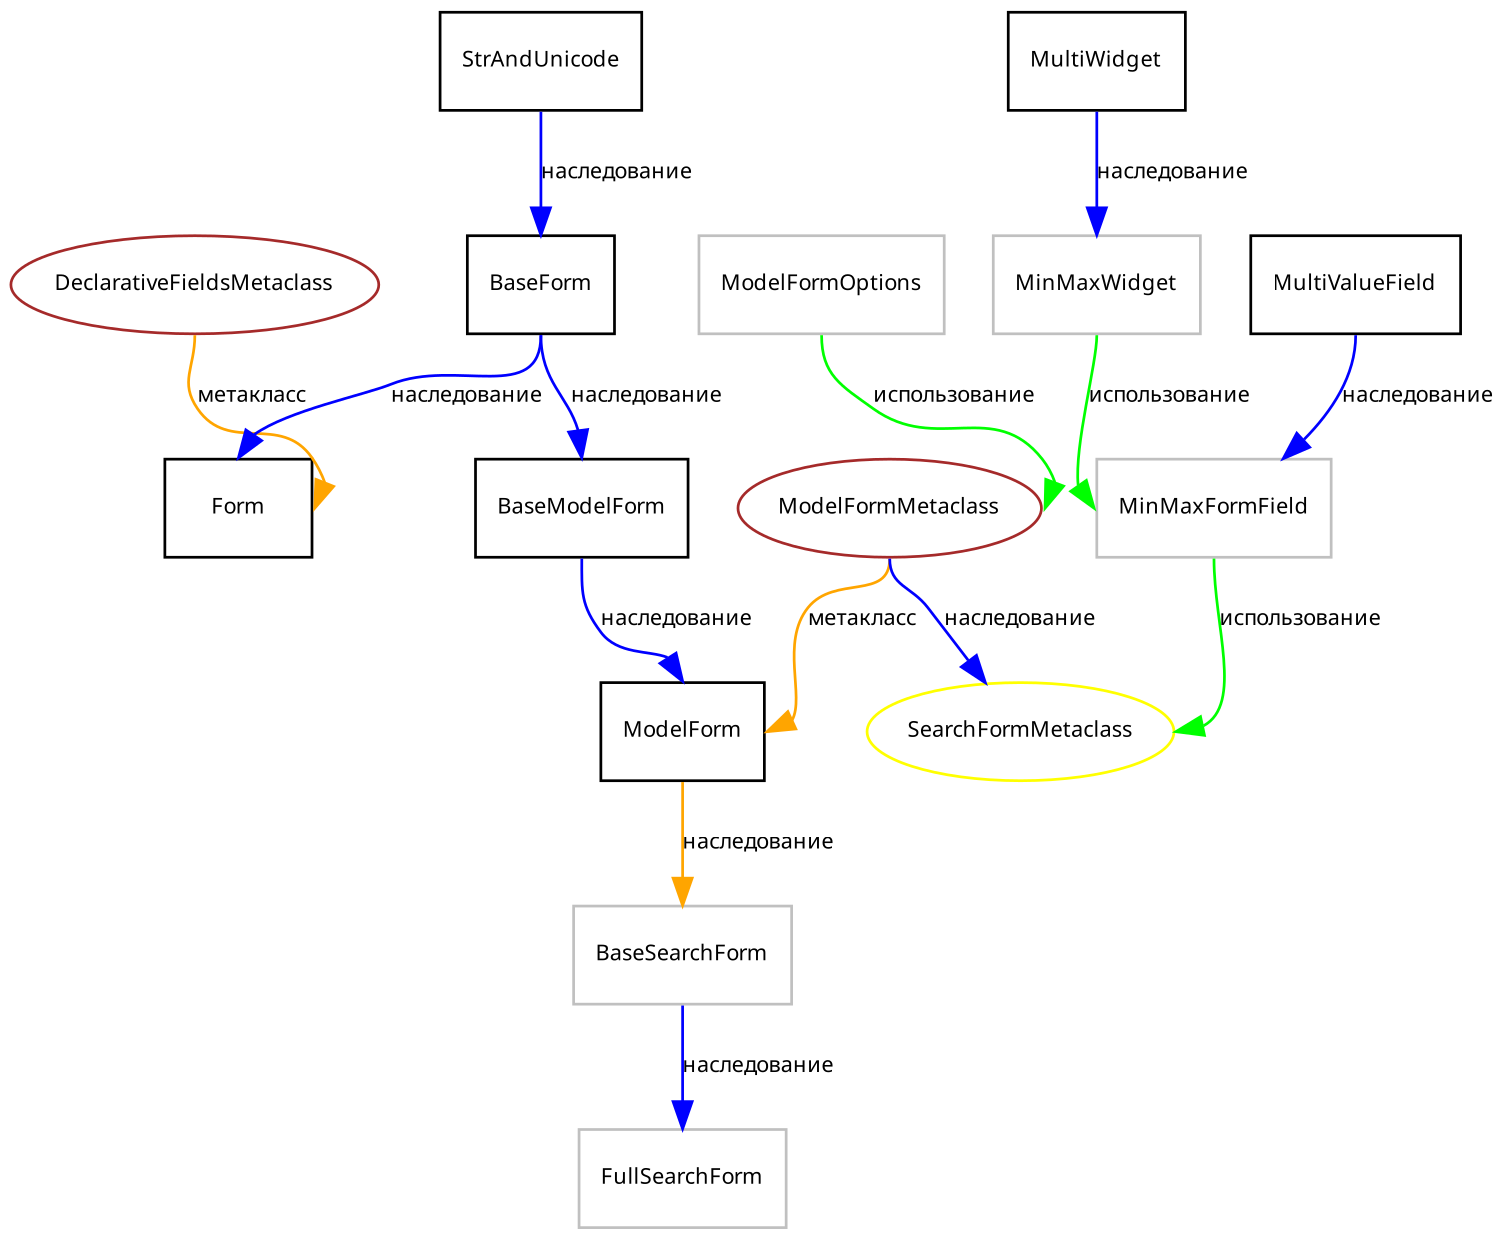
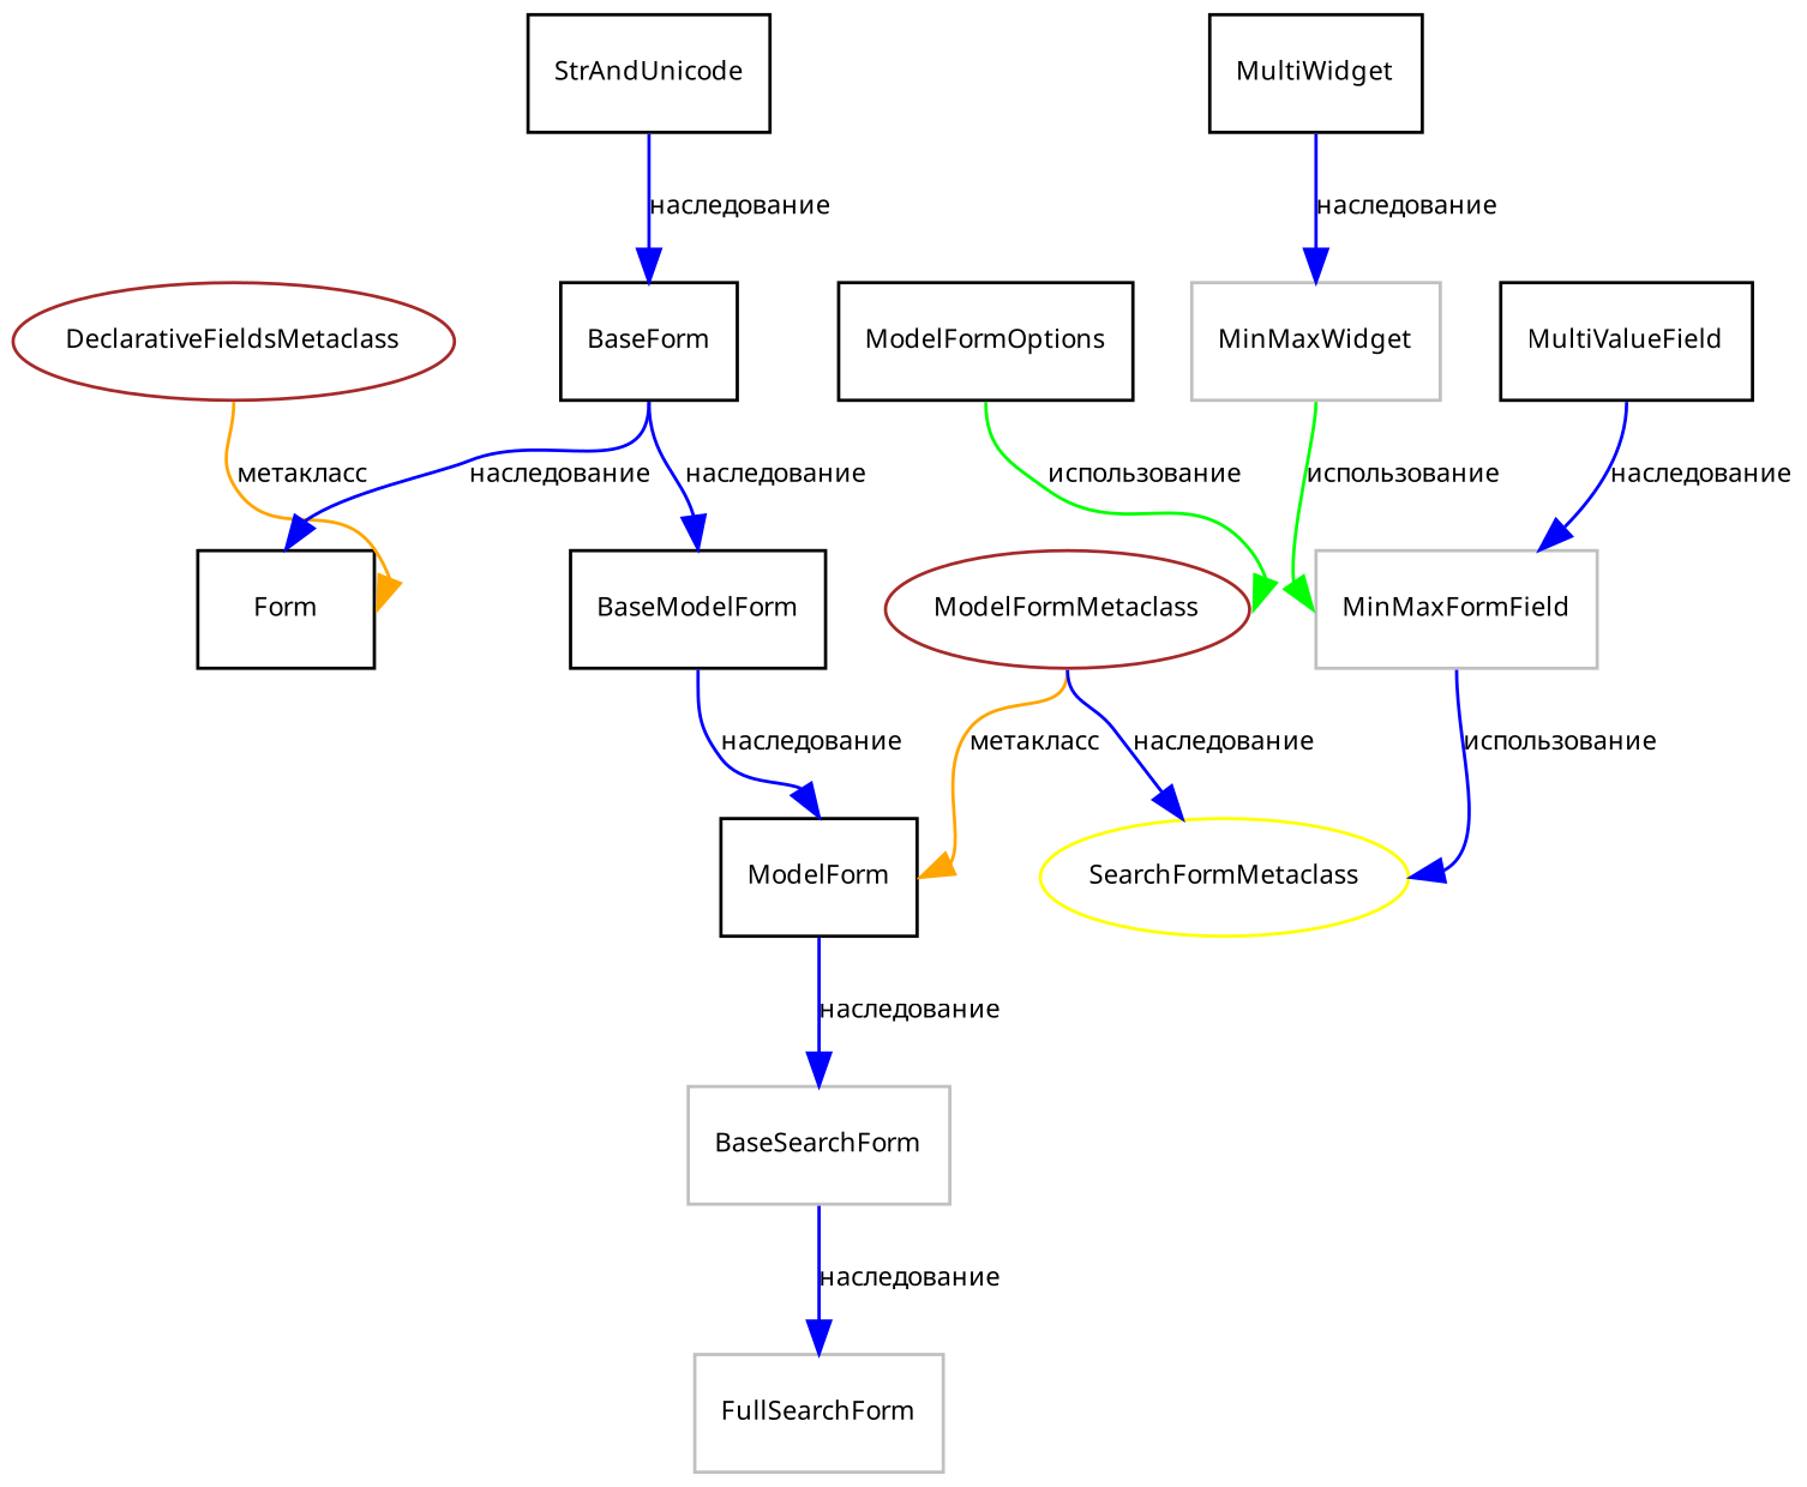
  digraph {
    compound=true
    rankdir=TB
    remincross=true
    node [color=black fontname=Verdana fontsize=8 shape=record]
    edge [arrowsize=1 color=blue fontname=Verdana fontsize=8 tailport=s]
    n1 [color=brown label=DeclarativeFieldsMetaclass shape=ellipse]
    n2 [label=Form]
    n3 [label=StrAndUnicode]
    n4 [label=BaseForm]
    n5 [label=BaseModelForm]
    n6 [label=ModelForm]
    n7 [color=brown label=ModelFormMetaclass shape=ellipse]
    n8 [color=yellow label=SearchFormMetaclass shape=ellipse]
    n9 [color=gray label=BaseSearchForm]
-   n10 [color=gray label=ModelFormOptions]
+   n10 [label=ModelFormOptions]
    n11 [color=gray label=FullSearchForm]
    n12 [label=MultiWidget]
    n13 [color=gray label=MinMaxWidget]
    n14 [color=gray label=MinMaxFormField]
    n15 [label=MultiValueField]
    n1 -> n2 [color=orange headport=e label="метакласс"]
    n3 -> n4 [label="наследование"]
    n4 -> n2 [headport=n label="наследование"]
    n4 -> n5 [headport=n label="наследование"]
    n5 -> n6 [headport=n label="наследование"]
-   n6 -> n9 [color=orange label="наследование"]
+   n6 -> n9 [label="наследование"]
    n7 -> n6 [color=orange headport=e label="метакласс"]
    n7 -> n8 [label="наследование"]
    n9 -> n11 [label="наследование"]
    n10 -> n7 [color=green headport=e label="использование"]
    n12 -> n13 [label="наследование"]
    n13 -> n14 [color=green headport=w label="использование"]
-   n14 -> n8 [color=green headport=e label="использование"]
+   n14 -> n8 [headport=e label="использование"]
    n15 -> n14 [label="наследование"]
  }
